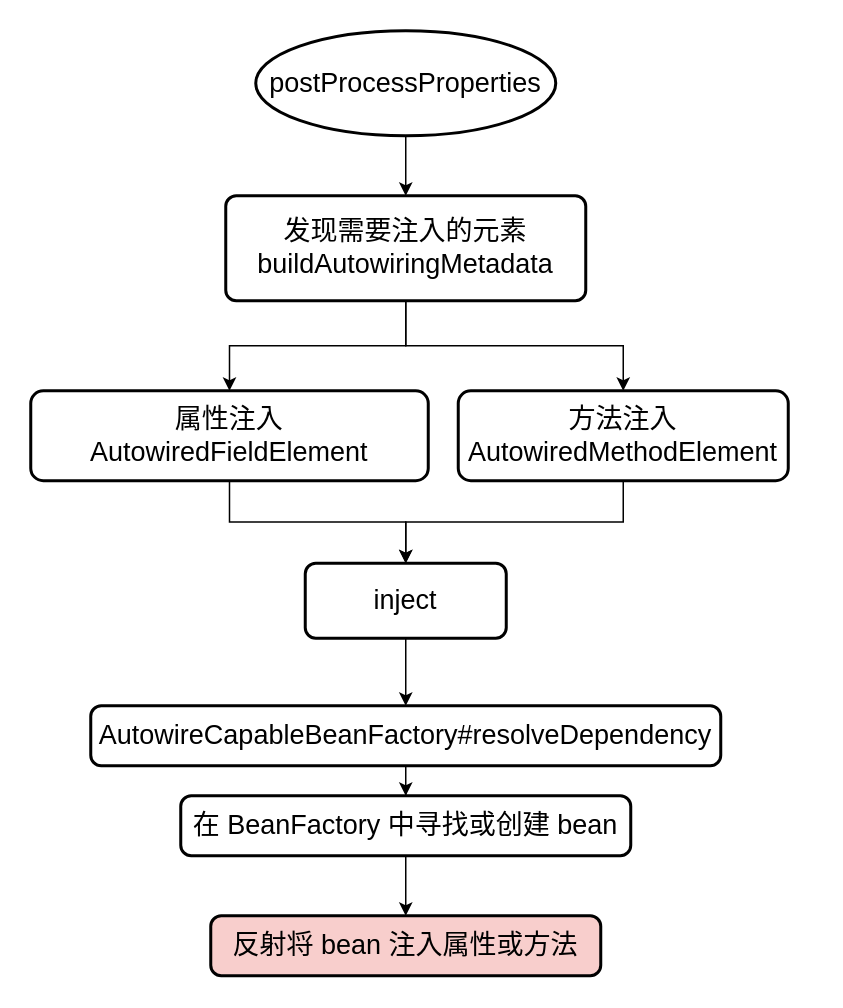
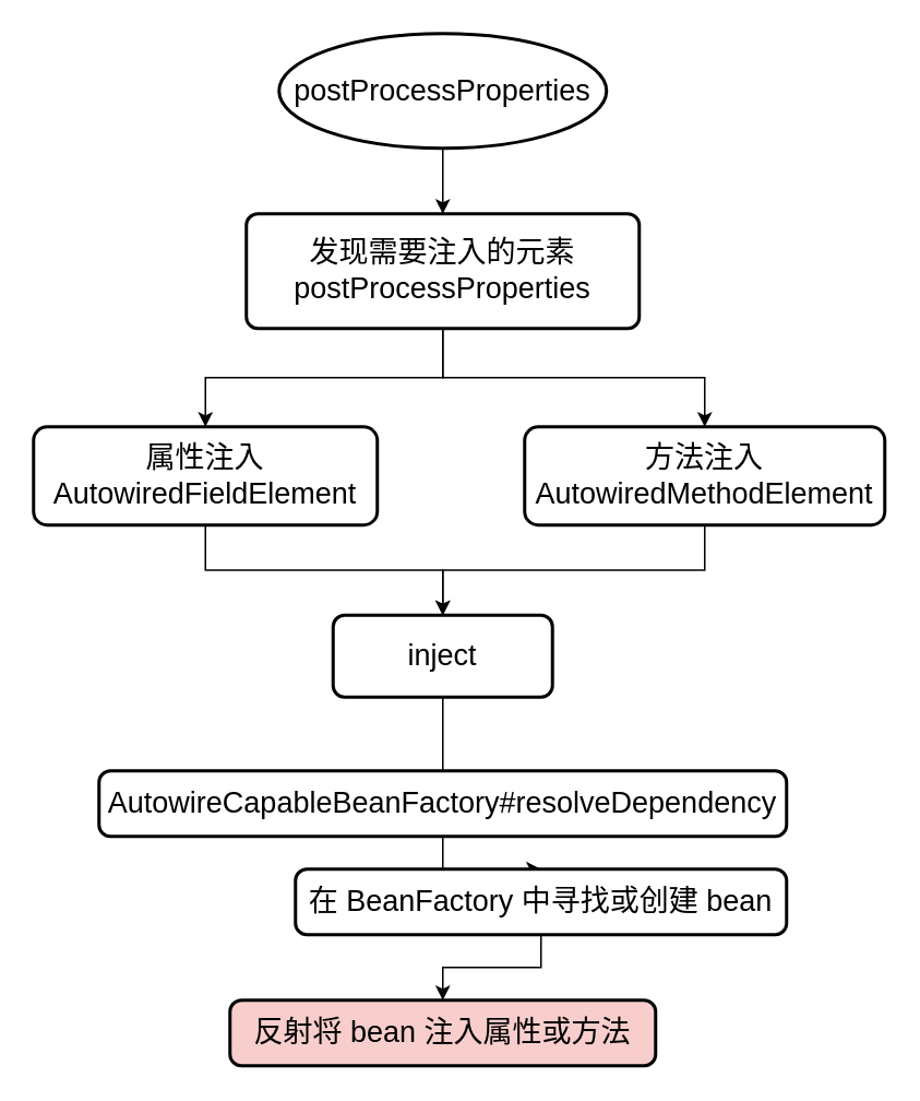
  <mxCell id="0" />
  <mxCell id="1" parent="0" />
  <mxCell id="2" style="edgeStyle=orthogonalEdgeStyle;curved=1;orthogonalLoop=1;jettySize=auto;html=1;fontSize=18;" edge="1" parent="1" source="3" target="6"><mxGeometry relative="1" as="geometry" /></mxCell>
  <mxCell id="3" value="&lt;font style=&quot;font-size: 18px;&quot;&gt;postProcessProperties&lt;/font&gt;" style="strokeWidth=2;html=1;shape=mxgraph.flowchart.start_1;whiteSpace=wrap;" vertex="1" parent="1"><mxGeometry x="170" y="20" width="200" height="70" as="geometry" /></mxCell>
  <mxCell id="4" style="edgeStyle=orthogonalEdgeStyle;rounded=0;orthogonalLoop=1;jettySize=auto;html=1;fontSize=18;" edge="1" parent="1" source="6" target="8"><mxGeometry relative="1" as="geometry" /></mxCell>
  <mxCell id="5" style="edgeStyle=orthogonalEdgeStyle;rounded=0;orthogonalLoop=1;jettySize=auto;html=1;fontSize=18;" edge="1" parent="1" source="6" target="10"><mxGeometry relative="1" as="geometry" /></mxCell>
- <mxCell id="6" value="发现需要注入的元素&lt;br&gt;buildAutowiringMetadata" style="rounded=1;whiteSpace=wrap;html=1;absoluteArcSize=1;arcSize=14;strokeWidth=2;fontSize=18;" vertex="1" parent="1"><mxGeometry x="150" y="130" width="240" height="70" as="geometry" /></mxCell>
+ <mxCell id="6" value="发现需要注入的元素&lt;br&gt;postProcessProperties" style="rounded=1;whiteSpace=wrap;html=1;absoluteArcSize=1;arcSize=14;strokeWidth=2;fontSize=18;" vertex="1" parent="1"><mxGeometry x="150" y="130" width="240" height="70" as="geometry" /></mxCell>
  <mxCell id="7" style="edgeStyle=orthogonalEdgeStyle;rounded=0;orthogonalLoop=1;jettySize=auto;html=1;fontSize=18;" edge="1" parent="1" source="8" target="12"><mxGeometry relative="1" as="geometry" /></mxCell>
- <mxCell id="8" value="属性注入&lt;br&gt;AutowiredFieldElement" style="whiteSpace=wrap;html=1;fontSize=18;rounded=1;arcSize=14;strokeWidth=2;" vertex="1" parent="1"><mxGeometry x="20" y="260" width="265" height="60" as="geometry" /></mxCell>
+ <mxCell id="8" value="属性注入&lt;br&gt;AutowiredFieldElement" style="whiteSpace=wrap;html=1;fontSize=18;rounded=1;arcSize=14;strokeWidth=2;" vertex="1" parent="1"><mxGeometry x="20" y="260" width="210" height="60" as="geometry" /></mxCell>
  <mxCell id="9" style="edgeStyle=orthogonalEdgeStyle;rounded=0;orthogonalLoop=1;jettySize=auto;html=1;entryX=0.5;entryY=0;entryDx=0;entryDy=0;fontSize=18;" edge="1" parent="1" source="10" target="12"><mxGeometry relative="1" as="geometry" /></mxCell>
- <mxCell id="10" value="方法注入&lt;br&gt;AutowiredMethodElement" style="whiteSpace=wrap;html=1;fontSize=18;rounded=1;arcSize=14;strokeWidth=2;" vertex="1" parent="1"><mxGeometry x="305" y="260" width="220" height="60" as="geometry" /></mxCell>
- <mxCell id="11" style="edgeStyle=orthogonalEdgeStyle;curved=1;orthogonalLoop=1;jettySize=auto;html=1;fontSize=18;" edge="1" parent="1" source="12" target="14"><mxGeometry relative="1" as="geometry" /></mxCell>
+ <mxCell id="10" value="方法注入&lt;br&gt;AutowiredMethodElement" style="whiteSpace=wrap;html=1;fontSize=18;rounded=1;arcSize=14;strokeWidth=2;" vertex="1" parent="1"><mxGeometry x="320" y="260" width="220" height="60" as="geometry" /></mxCell>
+ <mxCell id="11" style="edgeStyle=orthogonalEdgeStyle;curved=1;orthogonalLoop=1;jettySize=auto;html=1;fontSize=18;endArrow=none;" edge="1" parent="1" source="12" target="14"><mxGeometry relative="1" as="geometry" /></mxCell>
  <mxCell id="12" value="inject" style="rounded=1;whiteSpace=wrap;html=1;absoluteArcSize=1;arcSize=14;strokeWidth=2;fontSize=18;" vertex="1" parent="1"><mxGeometry x="203" y="375" width="134" height="50" as="geometry" /></mxCell>
  <mxCell id="13" style="edgeStyle=orthogonalEdgeStyle;rounded=0;orthogonalLoop=1;jettySize=auto;html=1;entryX=0.5;entryY=0;entryDx=0;entryDy=0;fontSize=18;" edge="1" parent="1" source="14" target="16"><mxGeometry relative="1" as="geometry" /></mxCell>
  <mxCell id="14" value="AutowireCapableBeanFactory#resolveDependency" style="rounded=1;whiteSpace=wrap;html=1;absoluteArcSize=1;arcSize=14;strokeWidth=2;fontSize=18;" vertex="1" parent="1"><mxGeometry x="60" y="470" width="420" height="40" as="geometry" /></mxCell>
  <mxCell id="15" style="edgeStyle=orthogonalEdgeStyle;rounded=0;orthogonalLoop=1;jettySize=auto;html=1;fontSize=18;" edge="1" parent="1" source="16" target="17"><mxGeometry relative="1" as="geometry" /></mxCell>
- <mxCell id="16" value="在 BeanFactory 中寻找或创建 bean" style="rounded=1;whiteSpace=wrap;html=1;absoluteArcSize=1;arcSize=14;strokeWidth=2;fontSize=18;" vertex="1" parent="1"><mxGeometry x="120" y="530" width="300" height="40" as="geometry" /></mxCell>
+ <mxCell id="16" value="在 BeanFactory 中寻找或创建 bean" style="rounded=1;whiteSpace=wrap;html=1;absoluteArcSize=1;arcSize=14;strokeWidth=2;fontSize=18;" vertex="1" parent="1"><mxGeometry x="180" y="530" width="300" height="40" as="geometry" /></mxCell>
  <mxCell id="17" value="反射将 bean 注入属性或方法" style="rounded=1;whiteSpace=wrap;html=1;absoluteArcSize=1;arcSize=14;strokeWidth=2;fontSize=18;fillColor=#f8cecc;" vertex="1" parent="1"><mxGeometry x="140" y="610" width="260" height="40" as="geometry" /></mxCell>
